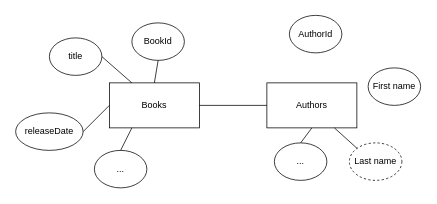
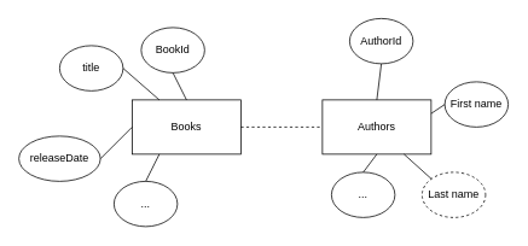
  <mxCell id="0" />
  <mxCell id="1" parent="0" />
  <mxCell id="2" value="Books" style="rounded=0;whiteSpace=wrap;html=1;" vertex="1" parent="1"><mxGeometry x="145" y="110" width="120" height="60" as="geometry" /></mxCell>
  <mxCell id="3" value="Authors" style="rounded=0;whiteSpace=wrap;html=1;" vertex="1" parent="1"><mxGeometry x="355" y="110" width="120" height="60" as="geometry" /></mxCell>
- <mxCell id="4" value="" style="endArrow=none;html=1;rounded=0;exitX=1;exitY=0.5;exitDx=0;exitDy=0;entryX=0;entryY=0.5;entryDx=0;entryDy=0;" edge="1" parent="1" source="2" target="3"><mxGeometry width="50" height="50" relative="1" as="geometry"><mxPoint x="305" y="300" as="sourcePoint" /><mxPoint x="355" y="250" as="targetPoint" /></mxGeometry></mxCell>
- <mxCell id="5" value="BookId" style="ellipse;whiteSpace=wrap;html=1;" vertex="1" parent="1"><mxGeometry x="175" y="30" width="70" height="50" as="geometry" /></mxCell>
+ <mxCell id="4" value="" style="endArrow=none;html=1;rounded=0;exitX=1;exitY=0.5;exitDx=0;exitDy=0;entryX=0;entryY=0.5;entryDx=0;entryDy=0;dashed=1;" edge="1" parent="1" source="2" target="3"><mxGeometry width="50" height="50" relative="1" as="geometry"><mxPoint x="305" y="300" as="sourcePoint" /><mxPoint x="355" y="250" as="targetPoint" /></mxGeometry></mxCell>
+ <mxCell id="5" value="BookId" style="ellipse;whiteSpace=wrap;html=1;" vertex="1" parent="1"><mxGeometry x="155" y="30" width="70" height="50" as="geometry" /></mxCell>
  <mxCell id="6" value="title" style="ellipse;whiteSpace=wrap;html=1;" vertex="1" parent="1"><mxGeometry x="65" y="50" width="70" height="50" as="geometry" /></mxCell>
  <mxCell id="7" value="releaseDate" style="ellipse;whiteSpace=wrap;html=1;" vertex="1" parent="1"><mxGeometry x="20" y="150" width="90" height="50" as="geometry" /></mxCell>
  <mxCell id="8" value="AuthorId" style="ellipse;whiteSpace=wrap;html=1;" vertex="1" parent="1"><mxGeometry x="385" y="20" width="70" height="50" as="geometry" /></mxCell>
  <mxCell id="9" value="First name" style="ellipse;whiteSpace=wrap;html=1;" vertex="1" parent="1"><mxGeometry x="490" y="90" width="70" height="50" as="geometry" /></mxCell>
  <mxCell id="10" value="Last name" style="ellipse;whiteSpace=wrap;html=1;dashed=1;" vertex="1" parent="1"><mxGeometry x="465" y="190" width="70" height="50" as="geometry" /></mxCell>
  <mxCell id="11" value="..." style="ellipse;whiteSpace=wrap;html=1;" vertex="1" parent="1"><mxGeometry x="365" y="190" width="70" height="50" as="geometry" /></mxCell>
  <mxCell id="12" value="..." style="ellipse;whiteSpace=wrap;html=1;" vertex="1" parent="1"><mxGeometry x="125" y="200" width="70" height="50" as="geometry" /></mxCell>
  <mxCell id="13" value="" style="endArrow=none;html=1;rounded=0;entryX=0.5;entryY=1;entryDx=0;entryDy=0;exitX=0.5;exitY=0;exitDx=0;exitDy=0;" edge="1" parent="1" source="2" target="5"><mxGeometry width="50" height="50" relative="1" as="geometry"><mxPoint x="135" y="110" as="sourcePoint" /><mxPoint x="185" y="60" as="targetPoint" /></mxGeometry></mxCell>
  <mxCell id="14" value="" style="endArrow=none;html=1;rounded=0;entryX=1;entryY=0.5;entryDx=0;entryDy=0;exitX=0.25;exitY=0;exitDx=0;exitDy=0;" edge="1" parent="1" source="2" target="6"><mxGeometry width="50" height="50" relative="1" as="geometry"><mxPoint x="215" y="120" as="sourcePoint" /><mxPoint x="200" y="60" as="targetPoint" /></mxGeometry></mxCell>
  <mxCell id="15" value="" style="endArrow=none;html=1;rounded=0;entryX=1;entryY=0.5;entryDx=0;entryDy=0;" edge="1" parent="1" target="7"><mxGeometry width="50" height="50" relative="1" as="geometry"><mxPoint x="145" y="140" as="sourcePoint" /><mxPoint x="125" y="75" as="targetPoint" /></mxGeometry></mxCell>
  <mxCell id="16" value="" style="endArrow=none;html=1;rounded=0;entryX=0.5;entryY=0;entryDx=0;entryDy=0;exitX=0.25;exitY=1;exitDx=0;exitDy=0;" edge="1" parent="1" source="2" target="12"><mxGeometry width="50" height="50" relative="1" as="geometry"><mxPoint x="195" y="130" as="sourcePoint" /><mxPoint x="135" y="85" as="targetPoint" /></mxGeometry></mxCell>
+ <mxCell id="17" value="" style="endArrow=none;html=1;rounded=0;entryX=0.5;entryY=1;entryDx=0;entryDy=0;exitX=0.5;exitY=0;exitDx=0;exitDy=0;" edge="1" parent="1" source="3" target="8"><mxGeometry width="50" height="50" relative="1" as="geometry"><mxPoint x="215" y="120" as="sourcePoint" /><mxPoint x="200" y="60" as="targetPoint" /></mxGeometry></mxCell>
+ <mxCell id="18" value="" style="endArrow=none;html=1;rounded=0;entryX=0;entryY=0.5;entryDx=0;entryDy=0;exitX=1;exitY=0.25;exitDx=0;exitDy=0;" edge="1" parent="1" source="3" target="9"><mxGeometry width="50" height="50" relative="1" as="geometry"><mxPoint x="425" y="120" as="sourcePoint" /><mxPoint x="500" y="60" as="targetPoint" /></mxGeometry></mxCell>
  <mxCell id="19" value="" style="endArrow=none;html=1;rounded=0;entryX=0.5;entryY=0;entryDx=0;entryDy=0;exitX=0.5;exitY=1;exitDx=0;exitDy=0;" edge="1" parent="1" source="3" target="11"><mxGeometry width="50" height="50" relative="1" as="geometry"><mxPoint x="412.5" y="110" as="sourcePoint" /><mxPoint x="417.5" y="70" as="targetPoint" /></mxGeometry></mxCell>
  <mxCell id="20" value="" style="endArrow=none;html=1;rounded=0;entryX=0;entryY=0;entryDx=0;entryDy=0;exitX=0.75;exitY=1;exitDx=0;exitDy=0;" edge="1" parent="1" source="3" target="10"><mxGeometry width="50" height="50" relative="1" as="geometry"><mxPoint x="435" y="130" as="sourcePoint" /><mxPoint x="510" y="70" as="targetPoint" /></mxGeometry></mxCell>
